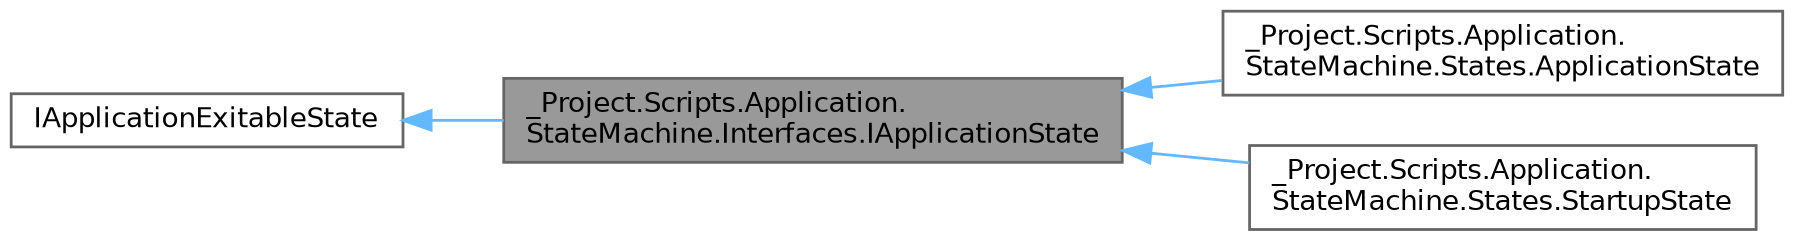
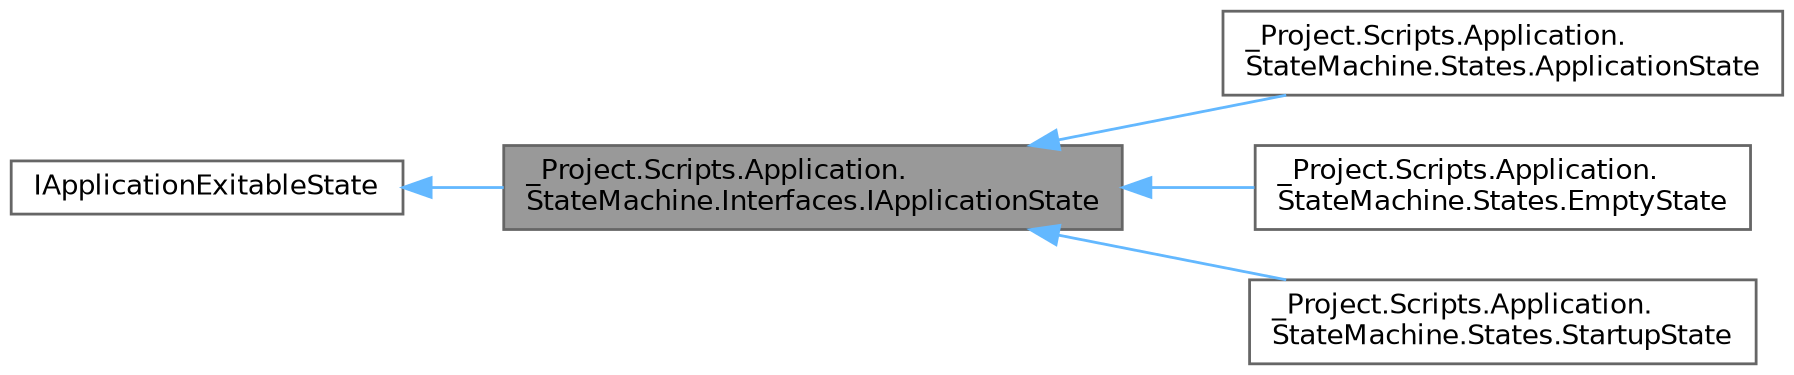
  digraph {
    rankdir=LR
    node [color=gray40 fillcolor=white fontname=Helvetica fontsize=10 shape=box style=filled]
    edge [color=steelblue1 dir=back fontname=Helvetica fontsize=10 labelfontname=Helvetica labelfontsize=10 style=solid]
    n1 [fillcolor=grey60 fontcolor=black height=0.2 label="_Project.Scripts.Application.\lStateMachine.Interfaces.IApplicationState" width=0.4]
    n2 [height=0.2 label="_Project.Scripts.Application.\lStateMachine.States.ApplicationState" width=0.4]
+   n3 [height=0.2 label="_Project.Scripts.Application.\lStateMachine.States.EmptyState" width=0.4]
    n4 [height=0.2 label="_Project.Scripts.Application.\lStateMachine.States.StartupState" width=0.4]
    n5 [height=0.2 label=IApplicationExitableState width=0.4]
    n1 -> n2
+   n1 -> n3
    n1 -> n4
    n5 -> n1
  }
